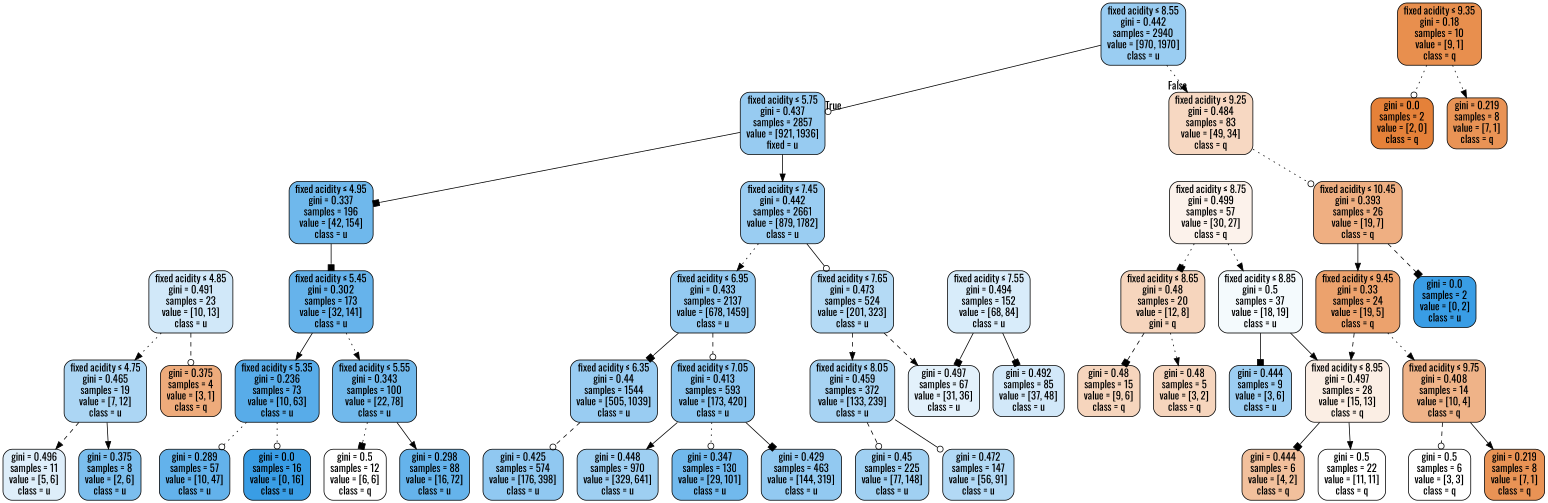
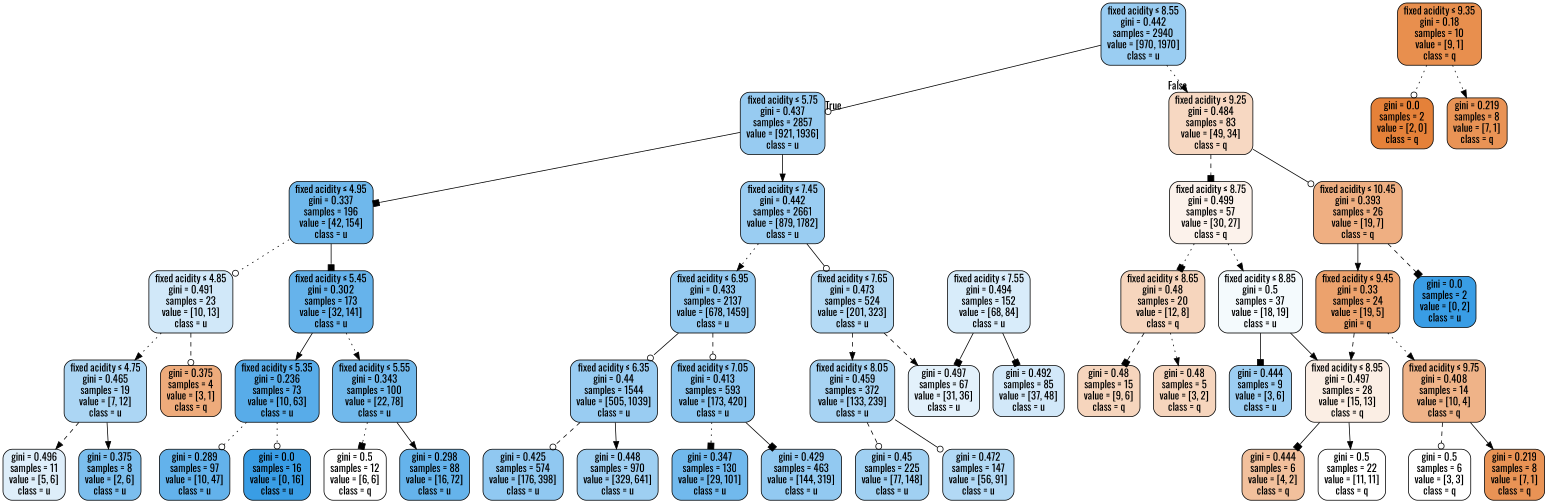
  digraph {
    fontname=Oswald
    node [color=black fillcolor="#e5813900" fontname=Oswald shape=box style="filled, rounded"]
    edge [arrowhead=normal fontname=Oswald style=solid]
    n1 [fillcolor="#399de581" label=<fixed acidity &le; 8.55<br/>gini = 0.442<br/>samples = 2940<br/>value = [970, 1970]<br/>class = u>]
-   n2 [fillcolor="#399de586" label=<fixed acidity &le; 5.75<br/>gini = 0.437<br/>samples = 2857<br/>value = [921, 1936]<br/>fixed = u>]
+   n2 [fillcolor="#399de586" label=<fixed acidity &le; 5.75<br/>gini = 0.437<br/>samples = 2857<br/>value = [921, 1936]<br/>class = u>]
    n3 [fillcolor="#e581394e" label=<fixed acidity &le; 9.25<br/>gini = 0.484<br/>samples = 83<br/>value = [49, 34]<br/>class = q>]
    n4 [fillcolor="#399de5b9" label=<fixed acidity &le; 4.95<br/>gini = 0.337<br/>samples = 196<br/>value = [42, 154]<br/>class = u>]
    n5 [fillcolor="#399de581" label=<fixed acidity &le; 7.45<br/>gini = 0.442<br/>samples = 2661<br/>value = [879, 1782]<br/>class = u>]
    n6 [fillcolor="#e5813919" label=<fixed acidity &le; 8.75<br/>gini = 0.499<br/>samples = 57<br/>value = [30, 27]<br/>class = q>]
    n7 [fillcolor="#e58139a1" label=<fixed acidity &le; 10.45<br/>gini = 0.393<br/>samples = 26<br/>value = [19, 7]<br/>class = q>]
    n8 [fillcolor="#399de53b" label=<fixed acidity &le; 4.85<br/>gini = 0.491<br/>samples = 23<br/>value = [10, 13]<br/>class = u>]
    n9 [fillcolor="#399de5c5" label=<fixed acidity &le; 5.45<br/>gini = 0.302<br/>samples = 173<br/>value = [32, 141]<br/>class = u>]
    n10 [fillcolor="#399de589" label=<fixed acidity &le; 6.95<br/>gini = 0.433<br/>samples = 2137<br/>value = [678, 1459]<br/>class = u>]
    n11 [fillcolor="#399de560" label=<fixed acidity &le; 7.65<br/>gini = 0.473<br/>samples = 524<br/>value = [201, 323]<br/>class = u>]
    n12 [fillcolor="#399de56a" label=<fixed acidity &le; 4.75<br/>gini = 0.465<br/>samples = 19<br/>value = [7, 12]<br/>class = u>]
    n13 [fillcolor="#e58139aa" label=<gini = 0.375<br/>samples = 4<br/>value = [3, 1]<br/>class = q>]
    n14 [fillcolor="#399de5d7" label=<fixed acidity &le; 5.35<br/>gini = 0.236<br/>samples = 73<br/>value = [10, 63]<br/>class = u>]
    n15 [fillcolor="#399de5b7" label=<fixed acidity &le; 5.55<br/>gini = 0.343<br/>samples = 100<br/>value = [22, 78]<br/>class = u>]
    n16 [fillcolor="#399de52a" label=<gini = 0.496<br/>samples = 11<br/>value = [5, 6]<br/>class = u>]
    n17 [fillcolor="#399de5aa" label=<gini = 0.375<br/>samples = 8<br/>value = [2, 6]<br/>class = u>]
-   n18 [fillcolor="#399de5c9" label=<gini = 0.289<br/>samples = 57<br/>value = [10, 47]<br/>class = u>]
+   n18 [fillcolor="#399de5c9" label=<gini = 0.289<br/>samples = 97<br/>value = [10, 47]<br/>class = u>]
    n19 [fillcolor="#399de5ff" label=<gini = 0.0<br/>samples = 16<br/>value = [0, 16]<br/>class = u>]
    n20 [label=<gini = 0.5<br/>samples = 12<br/>value = [6, 6]<br/>class = q>]
    n21 [fillcolor="#399de5c6" label=<gini = 0.298<br/>samples = 88<br/>value = [16, 72]<br/>class = u>]
    n22 [fillcolor="#399de583" label=<fixed acidity &le; 6.35<br/>gini = 0.44<br/>samples = 1544<br/>value = [505, 1039]<br/>class = u>]
    n23 [fillcolor="#399de596" label=<fixed acidity &le; 7.05<br/>gini = 0.413<br/>samples = 593<br/>value = [173, 420]<br/>class = u>]
    n24 [fillcolor="#399de571" label=<fixed acidity &le; 8.05<br/>gini = 0.459<br/>samples = 372<br/>value = [133, 239]<br/>class = u>]
    n25 [fillcolor="#399de523" label=<gini = 0.497<br/>samples = 67<br/>value = [31, 36]<br/>class = u>]
    n26 [fillcolor="#399de58e" label=<gini = 0.425<br/>samples = 574<br/>value = [176, 398]<br/>class = u>]
    n27 [fillcolor="#399de57c" label=<gini = 0.448<br/>samples = 970<br/>value = [329, 641]<br/>class = u>]
    n28 [fillcolor="#399de5b6" label=<gini = 0.347<br/>samples = 130<br/>value = [29, 101]<br/>class = u>]
    n29 [fillcolor="#399de58c" label=<gini = 0.429<br/>samples = 463<br/>value = [144, 319]<br/>class = u>]
    n30 [fillcolor="#399de531" label=<fixed acidity &le; 7.55<br/>gini = 0.494<br/>samples = 152<br/>value = [68, 84]<br/>class = u>]
    n31 [fillcolor="#399de53a" label=<gini = 0.492<br/>samples = 85<br/>value = [37, 48]<br/>class = u>]
    n32 [fillcolor="#399de57a" label=<gini = 0.45<br/>samples = 225<br/>value = [77, 148]<br/>class = u>]
    n33 [fillcolor="#399de562" label=<gini = 0.472<br/>samples = 147<br/>value = [56, 91]<br/>class = u>]
-   n34 [fillcolor="#e5813955" label=<fixed acidity &le; 8.65<br/>gini = 0.48<br/>samples = 20<br/>value = [12, 8]<br/>gini = q>]
+   n34 [fillcolor="#e5813955" label=<fixed acidity &le; 8.65<br/>gini = 0.48<br/>samples = 20<br/>value = [12, 8]<br/>class = q>]
    n35 [fillcolor="#399de50d" label=<fixed acidity &le; 8.85<br/>gini = 0.5<br/>samples = 37<br/>value = [18, 19]<br/>class = u>]
-   n36 [fillcolor="#e58139bc" label=<fixed acidity &le; 9.45<br/>gini = 0.33<br/>samples = 24<br/>value = [19, 5]<br/>class = q>]
+   n36 [fillcolor="#e58139bc" label=<fixed acidity &le; 9.45<br/>gini = 0.33<br/>samples = 24<br/>value = [19, 5]<br/>gini = q>]
    n37 [fillcolor="#399de5ff" label=<gini = 0.0<br/>samples = 2<br/>value = [0, 2]<br/>class = u>]
    n38 [fillcolor="#e5813955" label=<gini = 0.48<br/>samples = 15<br/>value = [9, 6]<br/>class = q>]
    n39 [fillcolor="#e5813955" label=<gini = 0.48<br/>samples = 5<br/>value = [3, 2]<br/>class = q>]
    n40 [fillcolor="#399de57f" label=<gini = 0.444<br/>samples = 9<br/>value = [3, 6]<br/>class = u>]
    n41 [fillcolor="#e5813922" label=<fixed acidity &le; 8.95<br/>gini = 0.497<br/>samples = 28<br/>value = [15, 13]<br/>class = q>]
    n42 [fillcolor="#e581397f" label=<gini = 0.444<br/>samples = 6<br/>value = [4, 2]<br/>class = q>]
    n43 [label=<gini = 0.5<br/>samples = 22<br/>value = [11, 11]<br/>class = q>]
    n44 [fillcolor="#e5813999" label=<fixed acidity &le; 9.75<br/>gini = 0.408<br/>samples = 14<br/>value = [10, 4]<br/>class = q>]
    n45 [fillcolor="#e58139e3" label=<fixed acidity &le; 9.35<br/>gini = 0.18<br/>samples = 10<br/>value = [9, 1]<br/>class = q>]
    n46 [fillcolor="#e58139ff" label=<gini = 0.0<br/>samples = 2<br/>value = [2, 0]<br/>class = q>]
    n47 [fillcolor="#e58139db" label=<gini = 0.219<br/>samples = 8<br/>value = [7, 1]<br/>class = q>]
    n48 [label=<gini = 0.5<br/>samples = 6<br/>value = [3, 3]<br/>class = q>]
    n49 [fillcolor="#e58139db" label=<gini = 0.219<br/>samples = 8<br/>value = [7, 1]<br/>class = q>]
    n1 -> n2 [arrowhead=odot headlabel=True labelangle=45 labeldistance=2.5]
    n1 -> n3 [headlabel=False labelangle=-45 labeldistance=2.5 style=dotted]
    n2 -> n4 [arrowhead=box]
    n2 -> n5
-   n3 -> n7 [arrowhead=odot style=dotted]
+   n3 -> n6 [arrowhead=box style=dashed]
+   n3 -> n7 [arrowhead=odot]
+   n4 -> n8 [arrowhead=odot style=dotted]
    n4 -> n9 [arrowhead=box]
    n5 -> n10 [style=dotted]
    n5 -> n11 [arrowhead=odot]
    n6 -> n34 [arrowhead=box style=dotted]
    n6 -> n35 [style=dotted]
    n7 -> n36
    n7 -> n37 [arrowhead=box style=dashed]
    n8 -> n12 [style=dotted]
    n8 -> n13 [arrowhead=odot style=dashed]
    n9 -> n14
    n9 -> n15 [style=dotted]
-   n10 -> n22 [arrowhead=box]
+   n10 -> n22 [arrowhead=odot]
    n10 -> n23 [arrowhead=odot style=dashed]
    n11 -> n24 [style=dashed]
    n11 -> n25 [style=dashed]
    n12 -> n16 [style=dashed]
    n12 -> n17
    n14 -> n18 [arrowhead=odot style=dotted]
    n14 -> n19 [arrowhead=odot style=dotted]
    n15 -> n20 [arrowhead=box style=dotted]
    n15 -> n21
    n22 -> n26 [arrowhead=odot style=dashed]
-   n23 -> n27
-   n23 -> n28 [arrowhead=odot style=dotted]
+   n22 -> n27
+   n23 -> n28 [arrowhead=box style=dotted]
    n23 -> n29 [arrowhead=box]
    n24 -> n32 [arrowhead=odot style=dashed]
    n24 -> n33 [arrowhead=odot]
    n30 -> n25 [arrowhead=box]
    n30 -> n31 [arrowhead=box]
    n34 -> n38 [arrowhead=box style=dashed]
    n34 -> n39 [style=dotted]
    n35 -> n40 [arrowhead=box]
    n35 -> n41
    n36 -> n41 [style=dashed]
    n36 -> n44 [style=dotted]
    n41 -> n42 [arrowhead=box]
    n41 -> n43
    n44 -> n48 [arrowhead=odot style=dashed]
    n44 -> n49
    n45 -> n46 [arrowhead=odot style=dotted]
    n45 -> n47 [style=dotted]
  }
